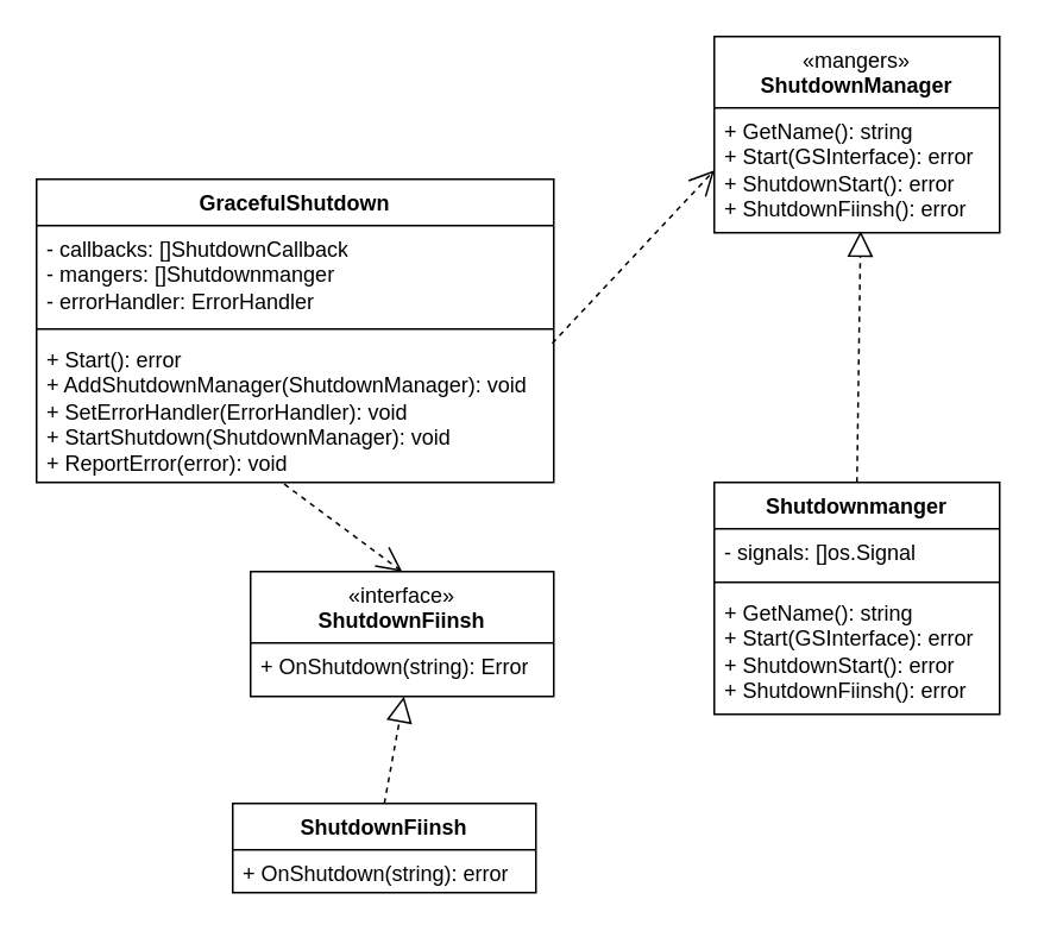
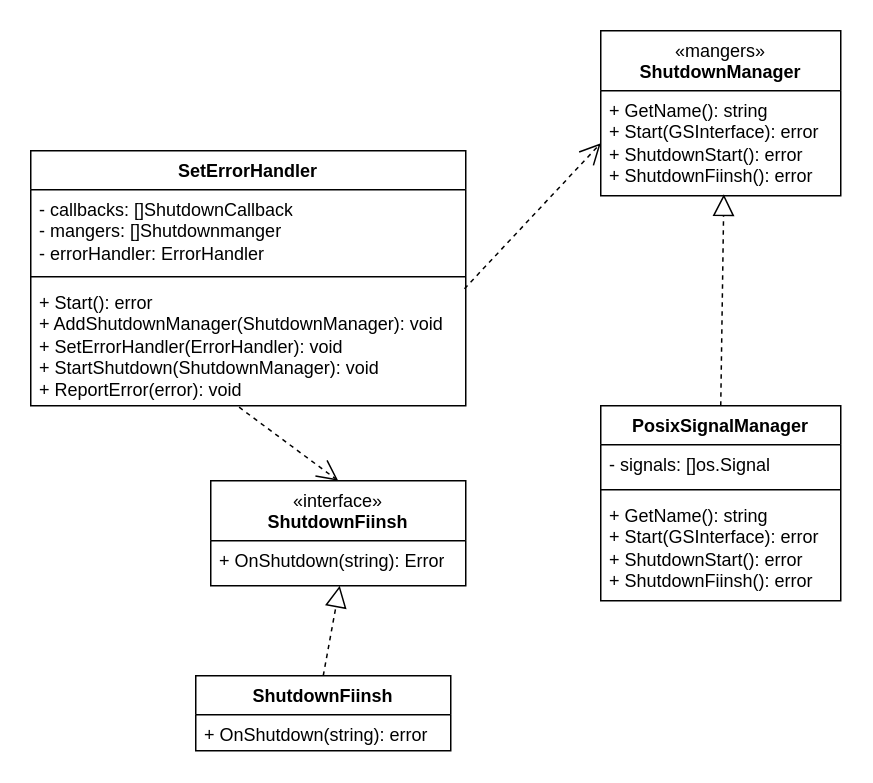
  <mxCell id="0" />
  <mxCell id="1" parent="0" />
- <mxCell id="2" value="GracefulShutdown" style="swimlane;fontStyle=1;align=center;verticalAlign=top;childLayout=stackLayout;horizontal=1;startSize=26;horizontalStack=0;resizeParent=1;resizeParentMax=0;resizeLast=0;collapsible=1;marginBottom=0;whiteSpace=wrap;html=1;" vertex="1" parent="1"><mxGeometry x="20" y="100" width="290" height="170" as="geometry" /></mxCell>
+ <mxCell id="2" value="SetErrorHandler" style="swimlane;fontStyle=1;align=center;verticalAlign=top;childLayout=stackLayout;horizontal=1;startSize=26;horizontalStack=0;resizeParent=1;resizeParentMax=0;resizeLast=0;collapsible=1;marginBottom=0;whiteSpace=wrap;html=1;" vertex="1" parent="1"><mxGeometry x="20" y="100" width="290" height="170" as="geometry" /></mxCell>
  <mxCell id="3" value="- callbacks: []ShutdownCallback&lt;br&gt;- mangers: []Shutdownmanger&lt;br&gt;- errorHandler: ErrorHandler" style="text;strokeColor=none;fillColor=none;align=left;verticalAlign=top;spacingLeft=4;spacingRight=4;overflow=hidden;rotatable=0;points=[[0,0.5],[1,0.5]];portConstraint=eastwest;whiteSpace=wrap;html=1;" vertex="1" parent="2"><mxGeometry y="26" width="290" height="54" as="geometry" /></mxCell>
  <mxCell id="4" value="" style="line;strokeWidth=1;fillColor=none;align=left;verticalAlign=middle;spacingTop=-1;spacingLeft=3;spacingRight=3;rotatable=0;labelPosition=right;points=[];portConstraint=eastwest;strokeColor=inherit;" vertex="1" parent="2"><mxGeometry y="80" width="290" height="8" as="geometry" /></mxCell>
  <mxCell id="5" value="+ Start(): error&lt;br&gt;+ AddShutdownManager(ShutdownManager): void&lt;br&gt;+ SetErrorHandler(ErrorHandler): void&lt;br&gt;+ StartShutdown(ShutdownManager): void&lt;br&gt;+ ReportError(error): void" style="text;strokeColor=none;fillColor=none;align=left;verticalAlign=top;spacingLeft=4;spacingRight=4;overflow=hidden;rotatable=0;points=[[0,0.5],[1,0.5]];portConstraint=eastwest;whiteSpace=wrap;html=1;" vertex="1" parent="2"><mxGeometry y="88" width="290" height="82" as="geometry" /></mxCell>
  <mxCell id="6" value="&lt;span style=&quot;font-weight: normal;&quot;&gt;«mangers»&lt;/span&gt;&lt;br style=&quot;border-color: var(--border-color); font-weight: 400;&quot;&gt;&lt;b style=&quot;border-color: var(--border-color);&quot;&gt;ShutdownManager&lt;/b&gt;" style="swimlane;fontStyle=1;align=center;verticalAlign=top;childLayout=stackLayout;horizontal=1;startSize=40;horizontalStack=0;resizeParent=1;resizeParentMax=0;resizeLast=0;collapsible=1;marginBottom=0;whiteSpace=wrap;html=1;" vertex="1" parent="1"><mxGeometry x="400" y="20" width="160" height="110" as="geometry" /></mxCell>
  <mxCell id="7" value="+ GetName(): string&lt;br&gt;+ Start(GSInterface): error&lt;br&gt;+ ShutdownStart(): error&lt;br&gt;+ ShutdownFiinsh(): error" style="text;strokeColor=none;fillColor=none;align=left;verticalAlign=top;spacingLeft=4;spacingRight=4;overflow=hidden;rotatable=0;points=[[0,0.5],[1,0.5]];portConstraint=eastwest;whiteSpace=wrap;html=1;" vertex="1" parent="6"><mxGeometry y="40" width="160" height="70" as="geometry" /></mxCell>
- <mxCell id="8" value="Shutdownmanger" style="swimlane;fontStyle=1;align=center;verticalAlign=top;childLayout=stackLayout;horizontal=1;startSize=26;horizontalStack=0;resizeParent=1;resizeParentMax=0;resizeLast=0;collapsible=1;marginBottom=0;whiteSpace=wrap;html=1;" vertex="1" parent="1"><mxGeometry x="400" y="270" width="160" height="130" as="geometry" /></mxCell>
+ <mxCell id="8" value="PosixSignalManager" style="swimlane;fontStyle=1;align=center;verticalAlign=top;childLayout=stackLayout;horizontal=1;startSize=26;horizontalStack=0;resizeParent=1;resizeParentMax=0;resizeLast=0;collapsible=1;marginBottom=0;whiteSpace=wrap;html=1;" vertex="1" parent="1"><mxGeometry x="400" y="270" width="160" height="130" as="geometry" /></mxCell>
  <mxCell id="9" value="- signals: []os.Signal" style="text;strokeColor=none;fillColor=none;align=left;verticalAlign=top;spacingLeft=4;spacingRight=4;overflow=hidden;rotatable=0;points=[[0,0.5],[1,0.5]];portConstraint=eastwest;whiteSpace=wrap;html=1;" vertex="1" parent="8"><mxGeometry y="26" width="160" height="26" as="geometry" /></mxCell>
  <mxCell id="10" value="" style="line;strokeWidth=1;fillColor=none;align=left;verticalAlign=middle;spacingTop=-1;spacingLeft=3;spacingRight=3;rotatable=0;labelPosition=right;points=[];portConstraint=eastwest;strokeColor=inherit;" vertex="1" parent="8"><mxGeometry y="52" width="160" height="8" as="geometry" /></mxCell>
  <mxCell id="11" value="+ GetName(): string&lt;br style=&quot;border-color: var(--border-color);&quot;&gt;+ Start(GSInterface): error&lt;br style=&quot;border-color: var(--border-color);&quot;&gt;+ ShutdownStart(): error&lt;br style=&quot;border-color: var(--border-color);&quot;&gt;+ ShutdownFiinsh(): error" style="text;strokeColor=none;fillColor=none;align=left;verticalAlign=top;spacingLeft=4;spacingRight=4;overflow=hidden;rotatable=0;points=[[0,0.5],[1,0.5]];portConstraint=eastwest;whiteSpace=wrap;html=1;" vertex="1" parent="8"><mxGeometry y="60" width="160" height="70" as="geometry" /></mxCell>
  <mxCell id="12" value="&lt;span style=&quot;font-weight: normal;&quot;&gt;«interface»&lt;/span&gt;&lt;br style=&quot;border-color: var(--border-color); font-weight: 400;&quot;&gt;&lt;b style=&quot;border-color: var(--border-color);&quot;&gt;ShutdownFiinsh&lt;/b&gt;" style="swimlane;fontStyle=1;align=center;verticalAlign=top;childLayout=stackLayout;horizontal=1;startSize=40;horizontalStack=0;resizeParent=1;resizeParentMax=0;resizeLast=0;collapsible=1;marginBottom=0;whiteSpace=wrap;html=1;" vertex="1" parent="1"><mxGeometry x="140" y="320" width="170" height="70" as="geometry" /></mxCell>
  <mxCell id="13" value="+ OnShutdown(string): Error" style="text;strokeColor=none;fillColor=none;align=left;verticalAlign=top;spacingLeft=4;spacingRight=4;overflow=hidden;rotatable=0;points=[[0,0.5],[1,0.5]];portConstraint=eastwest;whiteSpace=wrap;html=1;" vertex="1" parent="12"><mxGeometry y="40" width="170" height="30" as="geometry" /></mxCell>
  <mxCell id="14" value="" style="endArrow=block;dashed=1;endFill=0;endSize=12;html=1;rounded=0;entryX=0.513;entryY=0.986;entryDx=0;entryDy=0;entryPerimeter=0;exitX=0.5;exitY=0;exitDx=0;exitDy=0;" edge="1" parent="1" source="8" target="7"><mxGeometry width="160" relative="1" as="geometry"><mxPoint x="270" y="310" as="sourcePoint" /><mxPoint x="430" y="310" as="targetPoint" /></mxGeometry></mxCell>
  <mxCell id="15" value="" style="endArrow=open;endSize=12;dashed=1;html=1;rounded=0;exitX=0.997;exitY=0.049;exitDx=0;exitDy=0;exitPerimeter=0;entryX=0;entryY=0.5;entryDx=0;entryDy=0;" edge="1" parent="1" source="5" target="7"><mxGeometry width="160" relative="1" as="geometry"><mxPoint x="270" y="310" as="sourcePoint" /><mxPoint x="430" y="310" as="targetPoint" /></mxGeometry></mxCell>
  <mxCell id="16" value="ShutdownFiinsh" style="swimlane;fontStyle=1;align=center;verticalAlign=top;childLayout=stackLayout;horizontal=1;startSize=26;horizontalStack=0;resizeParent=1;resizeParentMax=0;resizeLast=0;collapsible=1;marginBottom=0;whiteSpace=wrap;html=1;" vertex="1" parent="1"><mxGeometry x="130" y="450" width="170" height="50" as="geometry" /></mxCell>
  <mxCell id="17" value="" style="endArrow=block;dashed=1;endFill=0;endSize=12;html=1;rounded=0;entryX=0.513;entryY=0.986;entryDx=0;entryDy=0;entryPerimeter=0;exitX=0.5;exitY=0;exitDx=0;exitDy=0;" edge="1" parent="16" source="16"><mxGeometry width="160" relative="1" as="geometry"><mxPoint x="94" y="81" as="sourcePoint" /><mxPoint x="96" y="-60" as="targetPoint" /></mxGeometry></mxCell>
  <mxCell id="18" value="+&amp;nbsp;OnShutdown&lt;span style=&quot;background-color: initial;&quot;&gt;(string): error&lt;br&gt;&lt;/span&gt;" style="text;strokeColor=none;fillColor=none;align=left;verticalAlign=top;spacingLeft=4;spacingRight=4;overflow=hidden;rotatable=0;points=[[0,0.5],[1,0.5]];portConstraint=eastwest;whiteSpace=wrap;html=1;" vertex="1" parent="16"><mxGeometry y="26" width="170" height="24" as="geometry" /></mxCell>
  <mxCell id="19" value="" style="endArrow=open;endSize=12;dashed=1;html=1;rounded=0;exitX=0.479;exitY=1.012;exitDx=0;exitDy=0;exitPerimeter=0;entryX=0.5;entryY=0;entryDx=0;entryDy=0;" edge="1" parent="1" source="5" target="12"><mxGeometry width="160" relative="1" as="geometry"><mxPoint x="319" y="202" as="sourcePoint" /><mxPoint x="410" y="105" as="targetPoint" /></mxGeometry></mxCell>
